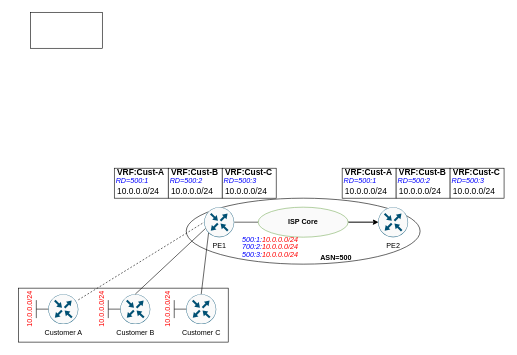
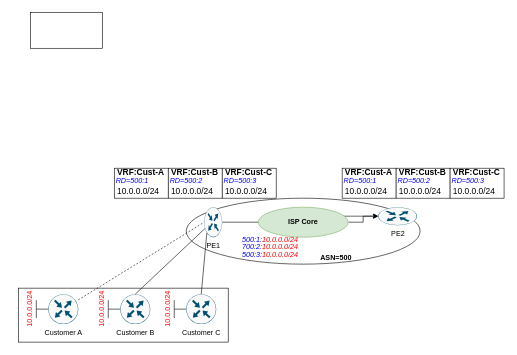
  <mxCell id="0" />
  <mxCell id="1" parent="0" />
  <mxCell id="2" value="" style="ellipse;whiteSpace=wrap;html=1;" vertex="1" parent="1"><mxGeometry x="310" y="330" width="390" height="110" as="geometry" /></mxCell>
  <mxCell id="3" value="" style="rounded=0;whiteSpace=wrap;html=1;" vertex="1" parent="1"><mxGeometry x="30" y="480" width="350" height="90" as="geometry" /></mxCell>
  <mxCell id="4" style="rounded=0;orthogonalLoop=1;jettySize=auto;html=1;entryX=0;entryY=0.5;entryDx=0;entryDy=0;entryPerimeter=0;endArrow=none;endFill=0;dashed=1;" edge="1" parent="1" source="5" target="9"><mxGeometry relative="1" as="geometry" /></mxCell>
  <mxCell id="5" value="Customer A" style="sketch=0;points=[[0.5,0,0],[1,0.5,0],[0.5,1,0],[0,0.5,0],[0.145,0.145,0],[0.856,0.145,0],[0.855,0.856,0],[0.145,0.855,0]];verticalLabelPosition=bottom;html=1;verticalAlign=top;aspect=fixed;align=center;pointerEvents=1;shape=mxgraph.cisco19.rect;prIcon=router;fillColor=#FAFAFA;strokeColor=#005073;" vertex="1" parent="1"><mxGeometry x="80" y="490" width="50" height="50" as="geometry" /></mxCell>
  <mxCell id="6" value="Customer B" style="sketch=0;points=[[0.5,0,0],[1,0.5,0],[0.5,1,0],[0,0.5,0],[0.145,0.145,0],[0.856,0.145,0],[0.855,0.856,0],[0.145,0.855,0]];verticalLabelPosition=bottom;html=1;verticalAlign=top;aspect=fixed;align=center;pointerEvents=1;shape=mxgraph.cisco19.rect;prIcon=router;fillColor=#FAFAFA;strokeColor=#005073;" vertex="1" parent="1"><mxGeometry x="200" y="490" width="50" height="50" as="geometry" /></mxCell>
  <mxCell id="7" value="Customer C" style="sketch=0;points=[[0.5,0,0],[1,0.5,0],[0.5,1,0],[0,0.5,0],[0.145,0.145,0],[0.856,0.145,0],[0.855,0.856,0],[0.145,0.855,0]];verticalLabelPosition=bottom;html=1;verticalAlign=top;aspect=fixed;align=center;pointerEvents=1;shape=mxgraph.cisco19.rect;prIcon=router;fillColor=#FAFAFA;strokeColor=#005073;" vertex="1" parent="1"><mxGeometry x="310" y="490" width="50" height="50" as="geometry" /></mxCell>
  <mxCell id="8" style="edgeStyle=orthogonalEdgeStyle;rounded=0;orthogonalLoop=1;jettySize=auto;html=1;exitX=1;exitY=0.5;exitDx=0;exitDy=0;exitPerimeter=0;" edge="1" parent="1" source="9" target="10"><mxGeometry relative="1" as="geometry" /></mxCell>
- <mxCell id="9" value="PE1" style="sketch=0;points=[[0.5,0,0],[1,0.5,0],[0.5,1,0],[0,0.5,0],[0.145,0.145,0],[0.856,0.145,0],[0.855,0.856,0],[0.145,0.855,0]];verticalLabelPosition=bottom;html=1;verticalAlign=top;aspect=fixed;align=center;pointerEvents=1;shape=mxgraph.cisco19.rect;prIcon=router;fillColor=#FAFAFA;strokeColor=#005073;" vertex="1" parent="1"><mxGeometry x="340" y="345" width="50" height="50" as="geometry" /></mxCell>
- <mxCell id="10" value="PE2" style="sketch=0;points=[[0.5,0,0],[1,0.5,0],[0.5,1,0],[0,0.5,0],[0.145,0.145,0],[0.856,0.145,0],[0.855,0.856,0],[0.145,0.855,0]];verticalLabelPosition=bottom;html=1;verticalAlign=top;aspect=fixed;align=center;pointerEvents=1;shape=mxgraph.cisco19.rect;prIcon=router;fillColor=#FAFAFA;strokeColor=#005073;" vertex="1" parent="1"><mxGeometry x="630" y="345" width="50" height="50" as="geometry" /></mxCell>
+ <mxCell id="9" value="PE1" style="sketch=0;points=[[0.5,0,0],[1,0.5,0],[0.5,1,0],[0,0.5,0],[0.145,0.145,0],[0.856,0.145,0],[0.855,0.856,0],[0.145,0.855,0]];verticalLabelPosition=bottom;html=1;verticalAlign=top;aspect=fixed;align=center;pointerEvents=1;shape=mxgraph.cisco19.rect;prIcon=router;fillColor=#FAFAFA;strokeColor=#005073;" vertex="1" parent="1"><mxGeometry x="340" y="345" width="30" height="50" as="geometry" /></mxCell>
+ <mxCell id="10" value="PE2" style="sketch=0;points=[[0.5,0,0],[1,0.5,0],[0.5,1,0],[0,0.5,0],[0.145,0.145,0],[0.856,0.145,0],[0.855,0.856,0],[0.145,0.855,0]];verticalLabelPosition=bottom;html=1;verticalAlign=top;aspect=fixed;align=center;pointerEvents=1;shape=mxgraph.cisco19.rect;prIcon=router;fillColor=#FAFAFA;strokeColor=#005073;" vertex="1" parent="1"><mxGeometry x="630" y="345" width="65" height="30" as="geometry" /></mxCell>
  <mxCell id="11" value="" style="edgeStyle=orthogonalEdgeStyle;rounded=0;orthogonalLoop=1;jettySize=auto;html=1;" edge="1" parent="1" source="12" target="10"><mxGeometry relative="1" as="geometry" /></mxCell>
- <mxCell id="12" value="&lt;b&gt;ISP Core&lt;/b&gt;" style="ellipse;whiteSpace=wrap;html=1;fillColor=#fafafa;strokeColor=#82b366;" vertex="1" parent="1"><mxGeometry x="430" y="345" width="150" height="50" as="geometry" /></mxCell>
+ <mxCell id="12" value="&lt;b&gt;ISP Core&lt;/b&gt;" style="ellipse;whiteSpace=wrap;html=1;fillColor=#d5e8d4;strokeColor=#82b366;" vertex="1" parent="1"><mxGeometry x="430" y="345" width="150" height="50" as="geometry" /></mxCell>
  <mxCell id="13" style="rounded=0;orthogonalLoop=1;jettySize=auto;html=1;endArrow=none;endFill=0;exitX=0.5;exitY=0;exitDx=0;exitDy=0;exitPerimeter=0;entryX=0.04;entryY=0.712;entryDx=0;entryDy=0;entryPerimeter=0;" edge="1" parent="1" source="6" target="9"><mxGeometry relative="1" as="geometry"><mxPoint x="140" y="510" as="sourcePoint" /><mxPoint x="350" y="380" as="targetPoint" /></mxGeometry></mxCell>
  <mxCell id="14" style="rounded=0;orthogonalLoop=1;jettySize=auto;html=1;entryX=0.145;entryY=0.855;entryDx=0;entryDy=0;entryPerimeter=0;endArrow=none;endFill=0;exitX=0.5;exitY=0;exitDx=0;exitDy=0;exitPerimeter=0;" edge="1" parent="1" source="7" target="9"><mxGeometry relative="1" as="geometry"><mxPoint x="235" y="500" as="sourcePoint" /><mxPoint x="350" y="380" as="targetPoint" /></mxGeometry></mxCell>
  <mxCell id="15" value="" style="endArrow=none;html=1;rounded=0;" edge="1" parent="1"><mxGeometry width="50" height="50" relative="1" as="geometry"><mxPoint x="60" y="530" as="sourcePoint" /><mxPoint x="60" y="500" as="targetPoint" /></mxGeometry></mxCell>
  <mxCell id="16" value="" style="endArrow=none;html=1;rounded=0;entryX=0;entryY=0.5;entryDx=0;entryDy=0;entryPerimeter=0;" edge="1" parent="1" target="5"><mxGeometry width="50" height="50" relative="1" as="geometry"><mxPoint x="60" y="515" as="sourcePoint" /><mxPoint x="70" y="510" as="targetPoint" /></mxGeometry></mxCell>
  <mxCell id="17" value="" style="endArrow=none;html=1;rounded=0;entryX=0;entryY=0.5;entryDx=0;entryDy=0;entryPerimeter=0;" edge="1" parent="1"><mxGeometry width="50" height="50" relative="1" as="geometry"><mxPoint x="180" y="515" as="sourcePoint" /><mxPoint x="200" y="515" as="targetPoint" /></mxGeometry></mxCell>
  <mxCell id="18" value="" style="endArrow=none;html=1;rounded=0;" edge="1" parent="1"><mxGeometry width="50" height="50" relative="1" as="geometry"><mxPoint x="180" y="530" as="sourcePoint" /><mxPoint x="180" y="500" as="targetPoint" /></mxGeometry></mxCell>
  <mxCell id="19" value="" style="endArrow=none;html=1;rounded=0;entryX=0;entryY=0.5;entryDx=0;entryDy=0;entryPerimeter=0;" edge="1" parent="1"><mxGeometry width="50" height="50" relative="1" as="geometry"><mxPoint x="290" y="515" as="sourcePoint" /><mxPoint x="310" y="515" as="targetPoint" /></mxGeometry></mxCell>
  <mxCell id="20" value="" style="endArrow=none;html=1;rounded=0;" edge="1" parent="1"><mxGeometry width="50" height="50" relative="1" as="geometry"><mxPoint x="290" y="530" as="sourcePoint" /><mxPoint x="290" y="500" as="targetPoint" /></mxGeometry></mxCell>
  <mxCell id="21" value="&lt;font color=&quot;#ff0000&quot;&gt;10.0.0.0/24&lt;/font&gt;" style="text;html=1;strokeColor=none;fillColor=none;align=center;verticalAlign=middle;whiteSpace=wrap;rounded=0;rotation=-90;" vertex="1" parent="1"><mxGeometry x="140" y="500" width="60" height="30" as="geometry" /></mxCell>
  <mxCell id="22" value="&lt;font color=&quot;#ff0000&quot;&gt;10.0.0.0/24&lt;/font&gt;" style="text;html=1;strokeColor=none;fillColor=none;align=center;verticalAlign=middle;whiteSpace=wrap;rounded=0;rotation=-90;" vertex="1" parent="1"><mxGeometry x="250" y="500" width="60" height="30" as="geometry" /></mxCell>
  <mxCell id="23" value="&lt;font color=&quot;#ff0000&quot;&gt;10.0.0.0/24&lt;/font&gt;" style="text;html=1;strokeColor=none;fillColor=none;align=center;verticalAlign=middle;whiteSpace=wrap;rounded=0;rotation=-90;" vertex="1" parent="1"><mxGeometry x="20" y="500" width="60" height="30" as="geometry" /></mxCell>
  <mxCell id="24" value="" style="rounded=0;whiteSpace=wrap;html=1;" vertex="1" parent="1"><mxGeometry x="50" y="20" width="120" height="60" as="geometry" /></mxCell>
  <mxCell id="25" value="&lt;h1 style=&quot;font-size: 14px;&quot;&gt;&lt;font style=&quot;font-size: 14px;&quot;&gt;VRF:Cust-A&lt;/font&gt;&lt;/h1&gt;&lt;p style=&quot;font-size: 14px;&quot;&gt;&lt;font style=&quot;font-size: 14px;&quot;&gt;10.0.0.0/24&lt;/font&gt;&lt;/p&gt;" style="text;html=1;strokeColor=default;fillColor=default;spacing=5;spacingTop=-20;whiteSpace=wrap;overflow=hidden;rounded=0;" vertex="1" parent="1"><mxGeometry x="190" y="280" width="90" height="50" as="geometry" /></mxCell>
  <mxCell id="26" value="&lt;h1 style=&quot;font-size: 14px;&quot;&gt;&lt;font style=&quot;font-size: 14px;&quot;&gt;VRF:Cust-B&lt;/font&gt;&lt;/h1&gt;&lt;p style=&quot;font-size: 14px;&quot;&gt;&lt;font style=&quot;font-size: 14px;&quot;&gt;10.0.0.0/24&lt;/font&gt;&lt;/p&gt;" style="text;html=1;strokeColor=default;fillColor=default;spacing=5;spacingTop=-20;whiteSpace=wrap;overflow=hidden;rounded=0;" vertex="1" parent="1"><mxGeometry x="280" y="280" width="90" height="50" as="geometry" /></mxCell>
  <mxCell id="27" value="&lt;h1 style=&quot;font-size: 14px;&quot;&gt;&lt;font style=&quot;font-size: 14px;&quot;&gt;VRF:Cust-C&lt;/font&gt;&lt;/h1&gt;&lt;p style=&quot;font-size: 14px;&quot;&gt;&lt;font style=&quot;font-size: 14px;&quot;&gt;10.0.0.0/24&lt;/font&gt;&lt;/p&gt;" style="text;html=1;strokeColor=default;fillColor=default;spacing=5;spacingTop=-20;whiteSpace=wrap;overflow=hidden;rounded=0;" vertex="1" parent="1"><mxGeometry x="370" y="280" width="90" height="50" as="geometry" /></mxCell>
  <mxCell id="28" value="&lt;i&gt;&lt;font color=&quot;#0000ff&quot;&gt;RD=500:1&lt;/font&gt;&lt;/i&gt;" style="text;html=1;strokeColor=none;fillColor=none;align=center;verticalAlign=middle;whiteSpace=wrap;rounded=0;" vertex="1" parent="1"><mxGeometry x="190" y="287" width="60" height="30" as="geometry" /></mxCell>
  <mxCell id="29" value="&lt;i&gt;&lt;font color=&quot;#0000ff&quot;&gt;RD=500:2&lt;/font&gt;&lt;/i&gt;" style="text;html=1;strokeColor=none;fillColor=none;align=center;verticalAlign=middle;whiteSpace=wrap;rounded=0;" vertex="1" parent="1"><mxGeometry x="280" y="287" width="60" height="30" as="geometry" /></mxCell>
  <mxCell id="30" value="&lt;i&gt;&lt;font color=&quot;#0000ff&quot;&gt;RD=500:3&lt;/font&gt;&lt;/i&gt;" style="text;html=1;strokeColor=none;fillColor=none;align=center;verticalAlign=middle;whiteSpace=wrap;rounded=0;" vertex="1" parent="1"><mxGeometry x="370" y="287" width="60" height="30" as="geometry" /></mxCell>
  <mxCell id="31" value="&lt;i&gt;&lt;font color=&quot;#0000ff&quot;&gt;500:1:&lt;/font&gt;&lt;font color=&quot;#ff0000&quot;&gt;10.0.0.0/24&lt;/font&gt;&lt;/i&gt;" style="text;html=1;strokeColor=none;fillColor=none;align=center;verticalAlign=middle;whiteSpace=wrap;rounded=0;" vertex="1" parent="1"><mxGeometry x="420" y="384" width="60" height="30" as="geometry" /></mxCell>
  <mxCell id="32" value="&lt;i&gt;&lt;font color=&quot;#0000ff&quot;&gt;700:2:&lt;/font&gt;&lt;font color=&quot;#ff0000&quot;&gt;10.0.0.0/24&lt;/font&gt;&lt;/i&gt;" style="text;html=1;strokeColor=none;fillColor=none;align=center;verticalAlign=middle;whiteSpace=wrap;rounded=0;" vertex="1" parent="1"><mxGeometry x="420" y="397" width="60" height="30" as="geometry" /></mxCell>
  <mxCell id="33" value="&lt;i&gt;&lt;font color=&quot;#0000ff&quot;&gt;500:3:&lt;/font&gt;&lt;font color=&quot;#ff0000&quot;&gt;10.0.0.0/24&lt;/font&gt;&lt;/i&gt;" style="text;html=1;strokeColor=none;fillColor=none;align=center;verticalAlign=middle;whiteSpace=wrap;rounded=0;" vertex="1" parent="1"><mxGeometry x="420" y="410" width="60" height="30" as="geometry" /></mxCell>
  <mxCell id="34" value="&lt;h1 style=&quot;font-size: 14px;&quot;&gt;&lt;font style=&quot;font-size: 14px;&quot;&gt;VRF:Cust-A&lt;/font&gt;&lt;/h1&gt;&lt;p style=&quot;font-size: 14px;&quot;&gt;&lt;font style=&quot;font-size: 14px;&quot;&gt;10.0.0.0/24&lt;/font&gt;&lt;/p&gt;" style="text;html=1;strokeColor=default;fillColor=default;spacing=5;spacingTop=-20;whiteSpace=wrap;overflow=hidden;rounded=0;" vertex="1" parent="1"><mxGeometry x="570" y="280" width="90" height="50" as="geometry" /></mxCell>
  <mxCell id="35" value="&lt;h1 style=&quot;font-size: 14px;&quot;&gt;&lt;font style=&quot;font-size: 14px;&quot;&gt;VRF:Cust-B&lt;/font&gt;&lt;/h1&gt;&lt;p style=&quot;font-size: 14px;&quot;&gt;&lt;font style=&quot;font-size: 14px;&quot;&gt;10.0.0.0/24&lt;/font&gt;&lt;/p&gt;" style="text;html=1;strokeColor=default;fillColor=default;spacing=5;spacingTop=-20;whiteSpace=wrap;overflow=hidden;rounded=0;" vertex="1" parent="1"><mxGeometry x="660" y="280" width="90" height="50" as="geometry" /></mxCell>
  <mxCell id="36" value="&lt;h1 style=&quot;font-size: 14px;&quot;&gt;&lt;font style=&quot;font-size: 14px;&quot;&gt;VRF:Cust-C&lt;/font&gt;&lt;/h1&gt;&lt;p style=&quot;font-size: 14px;&quot;&gt;&lt;font style=&quot;font-size: 14px;&quot;&gt;10.0.0.0/24&lt;/font&gt;&lt;/p&gt;" style="text;html=1;strokeColor=default;fillColor=default;spacing=5;spacingTop=-20;whiteSpace=wrap;overflow=hidden;rounded=0;" vertex="1" parent="1"><mxGeometry x="750" y="280" width="90" height="50" as="geometry" /></mxCell>
  <mxCell id="37" value="&lt;i&gt;&lt;font color=&quot;#0000ff&quot;&gt;RD=500:1&lt;/font&gt;&lt;/i&gt;" style="text;html=1;strokeColor=none;fillColor=none;align=center;verticalAlign=middle;whiteSpace=wrap;rounded=0;" vertex="1" parent="1"><mxGeometry x="570" y="287" width="60" height="30" as="geometry" /></mxCell>
  <mxCell id="38" value="&lt;i&gt;&lt;font color=&quot;#0000ff&quot;&gt;RD=500:2&lt;/font&gt;&lt;/i&gt;" style="text;html=1;strokeColor=none;fillColor=none;align=center;verticalAlign=middle;whiteSpace=wrap;rounded=0;" vertex="1" parent="1"><mxGeometry x="660" y="287" width="60" height="30" as="geometry" /></mxCell>
  <mxCell id="39" value="&lt;i&gt;&lt;font color=&quot;#0000ff&quot;&gt;RD=500:3&lt;/font&gt;&lt;/i&gt;" style="text;html=1;strokeColor=none;fillColor=none;align=center;verticalAlign=middle;whiteSpace=wrap;rounded=0;" vertex="1" parent="1"><mxGeometry x="750" y="287" width="60" height="30" as="geometry" /></mxCell>
  <mxCell id="40" value="&lt;b&gt;ASN=500&lt;/b&gt;" style="text;html=1;strokeColor=none;fillColor=none;align=center;verticalAlign=middle;whiteSpace=wrap;rounded=0;" vertex="1" parent="1"><mxGeometry x="530" y="414" width="60" height="30" as="geometry" /></mxCell>
